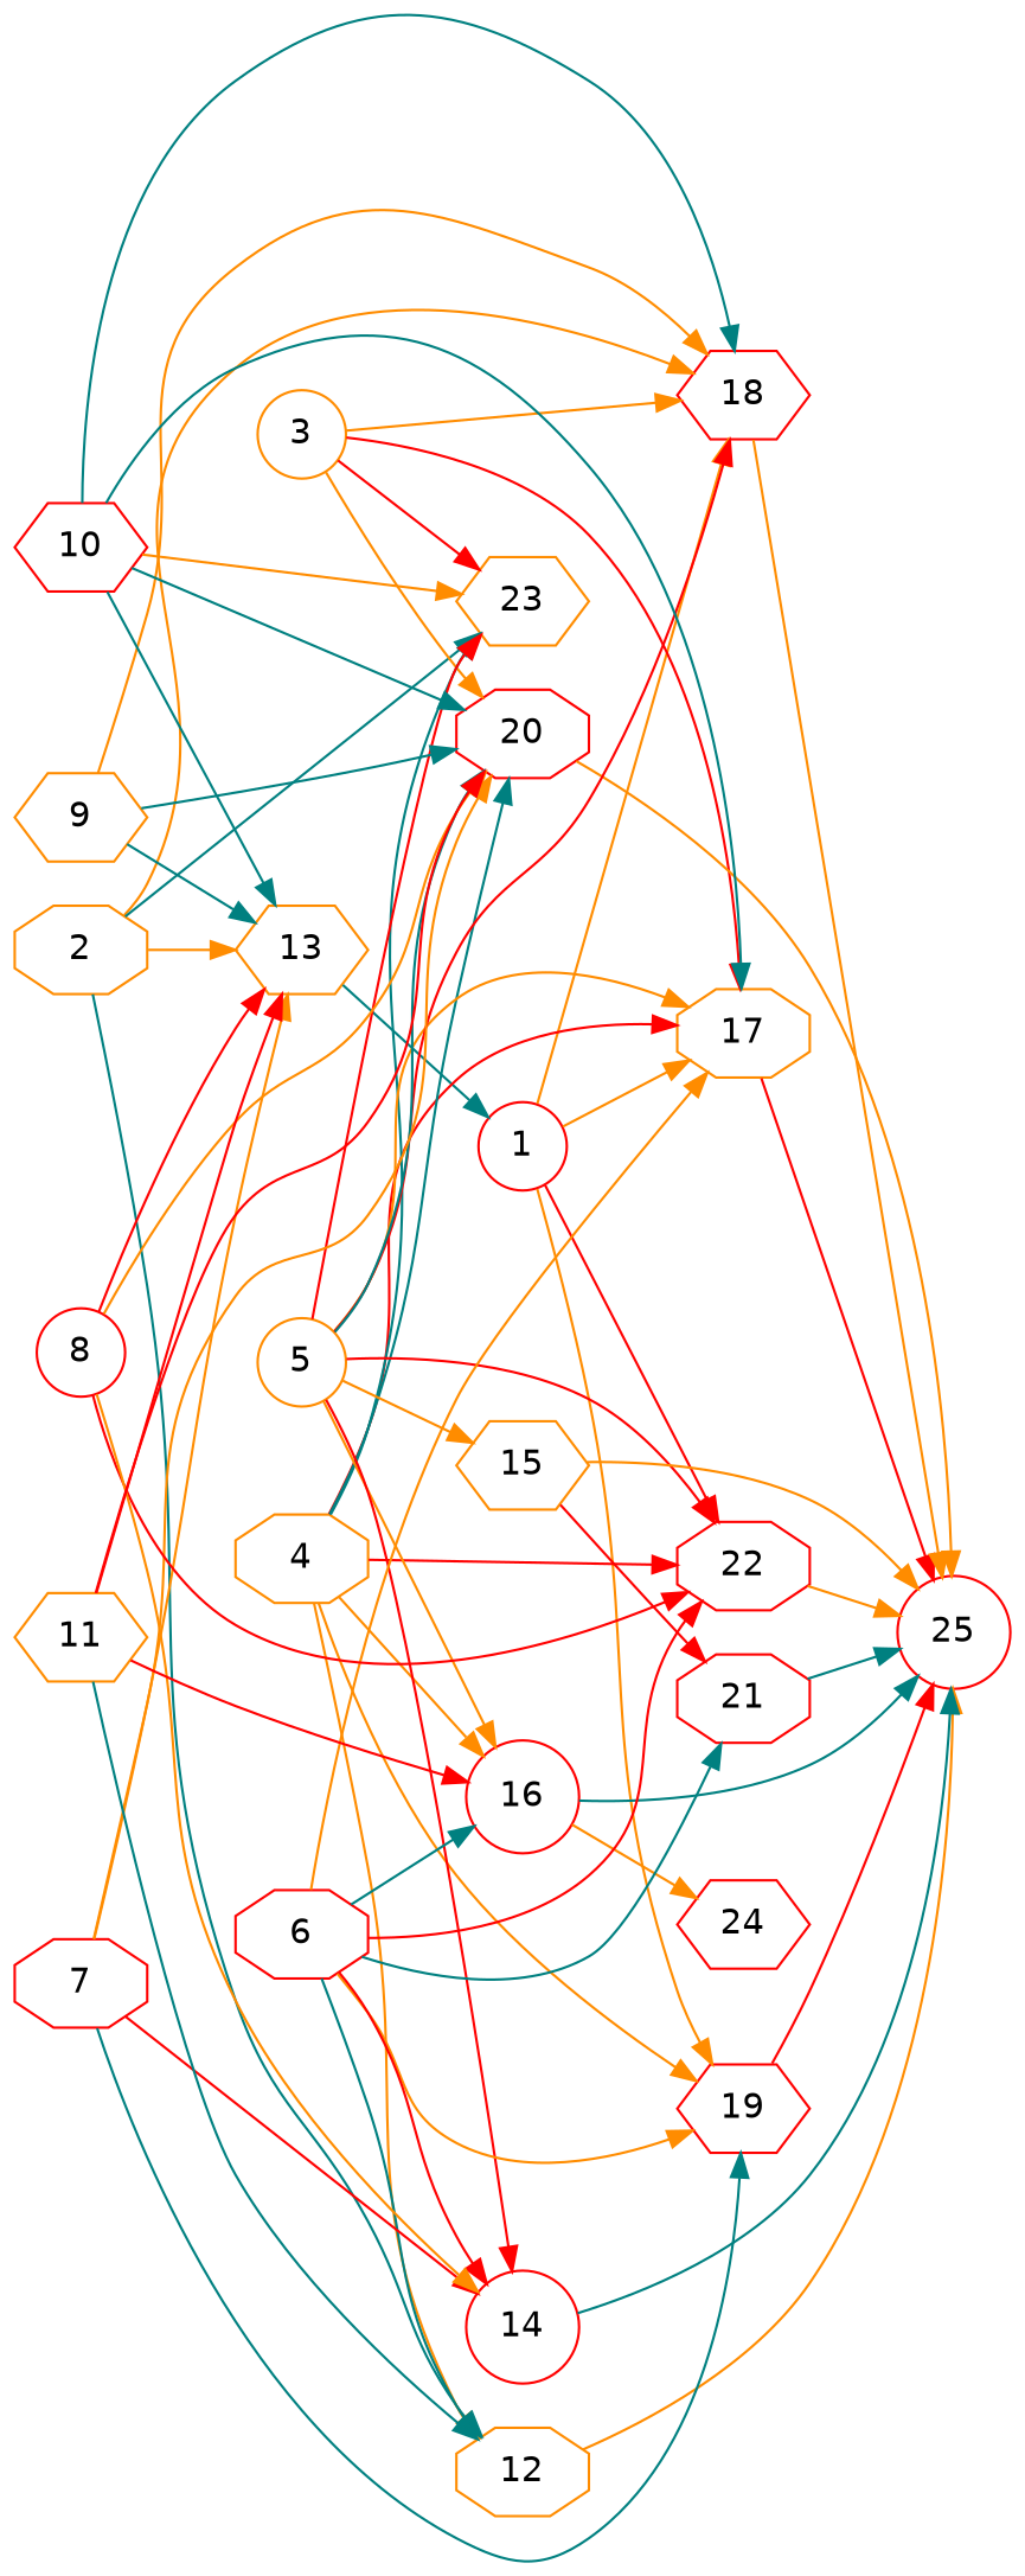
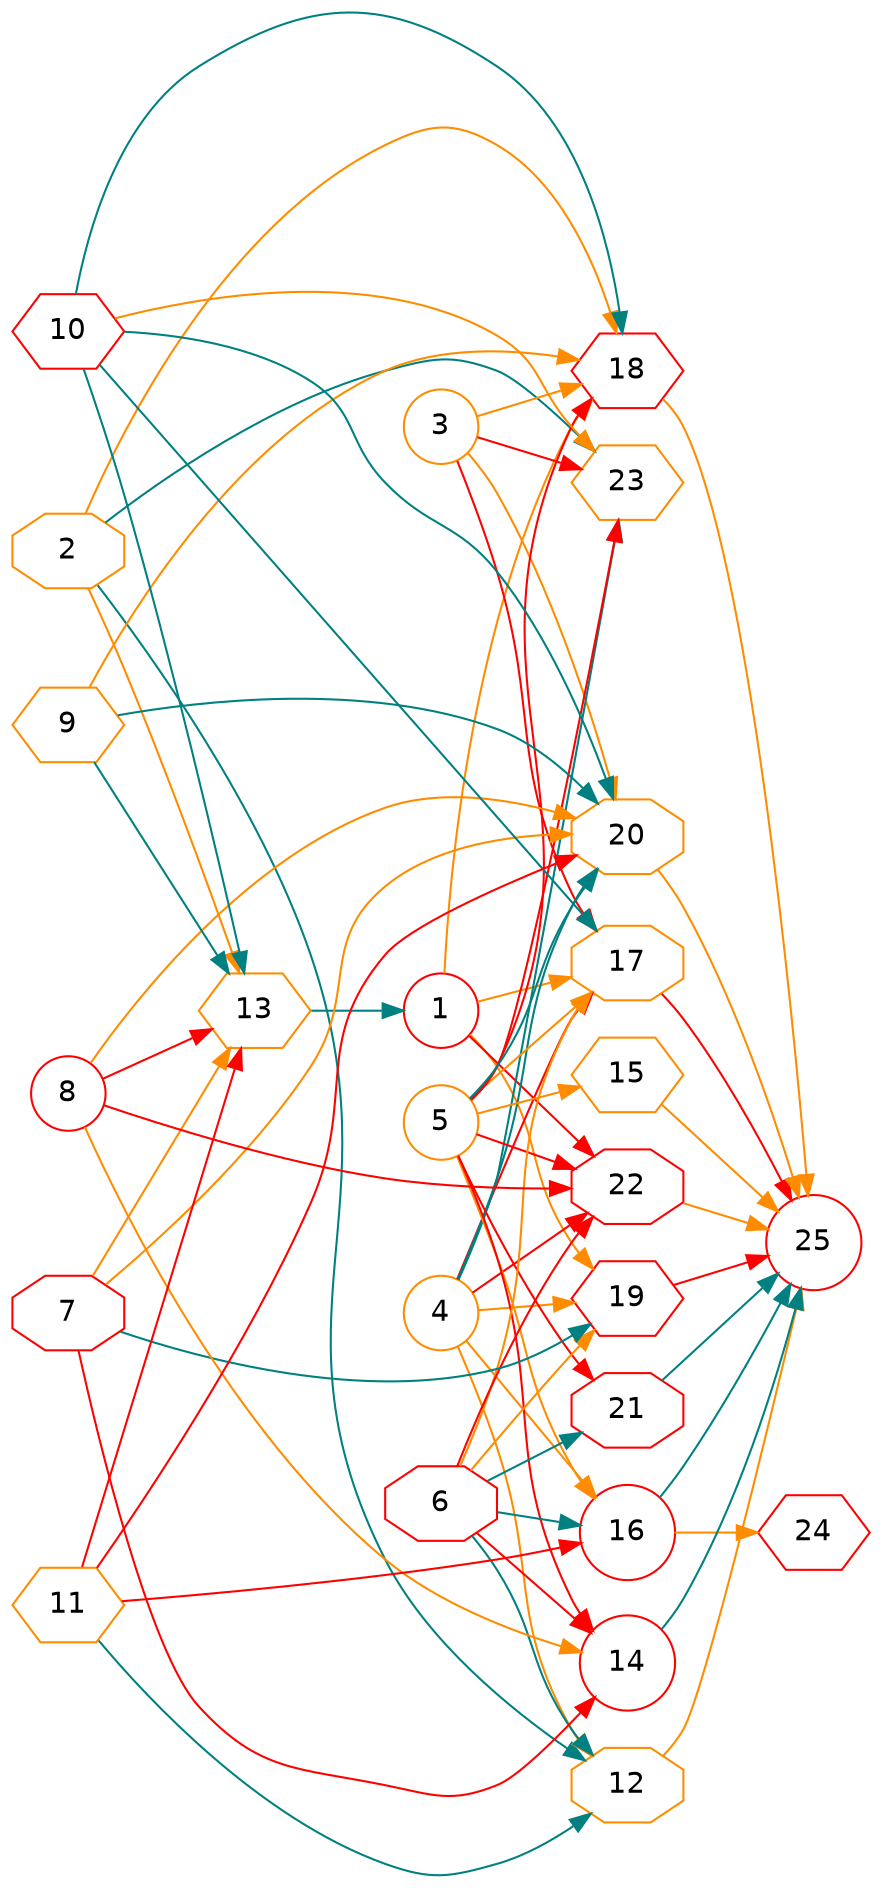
  digraph {
    fontname="DejaVu Sans"
    rankdir=LR
    node [alpha=0.04 color=red fontname="DejaVu Sans" shape=octagon]
    edge [color=darkorange fontname="DejaVu Sans"]
    1 [shape=circle]
    17 [alpha=0.09 color=darkorange]
    18 [shape=hexagon]
    19 [alpha=0.11 shape=hexagon]
    22 [alpha=0.17]
    13 [alpha=0.17 color=darkorange shape=hexagon]
    25 [alpha=0.09 shape=circle]
    2 [alpha=0.18 color=darkorange]
    12 [alpha=0.15 color=darkorange]
    23 [alpha=0.07 color=darkorange shape=hexagon]
    3 [alpha=0.01 color=darkorange shape=circle]
-   20 [alpha=0.08]
-   4 [alpha=0.09 color=darkorange]
+   20 [alpha=0.08 color=darkorange]
+   4 [alpha=0.09 color=darkorange shape=circle]
    16 [alpha=0.10 shape=circle]
    24 [alpha=0.11 shape=hexagon]
    5 [alpha=0.11 color=darkorange shape=circle]
    14 [alpha=0.19 shape=circle]
    15 [alpha=0.06 color=darkorange shape=hexagon]
    21 [alpha=0.00]
    6 [alpha=0.08]
    7
    8 [alpha=0.03 shape=circle]
    9 [alpha=0.12 color=darkorange shape=hexagon]
    10 [alpha=0.18 shape=hexagon]
    11 [color=darkorange shape=hexagon]
    1 -> 17
    1 -> 18
    1 -> 19
    1 -> 22 [color=red]
    17 -> 25 [color=red]
    18 -> 25
    19 -> 25 [color=red]
    22 -> 25
    13 -> 1 [color=teal]
    2 -> 18
    2 -> 13
    2 -> 12 [color=teal]
    2 -> 23 [color=teal]
    12 -> 25
    3 -> 17 [color=red]
    3 -> 18
    3 -> 23 [color=red]
    3 -> 20
    20 -> 25
    4 -> 17 [color=red]
    4 -> 19
    4 -> 22 [color=red]
    4 -> 12
    4 -> 23 [color=teal]
    4 -> 20 [color=teal]
    4 -> 16
    16 -> 25 [color=teal]
    16 -> 24
    5 -> 17
    5 -> 18 [color=red]
    5 -> 22 [color=red]
    5 -> 23 [color=red]
    5 -> 20 [color=teal]
    5 -> 16
    5 -> 14 [color=red]
    5 -> 15
-   15 -> 21 [color=red]
+   5 -> 21 [color=red]
    14 -> 25 [color=teal]
    15 -> 25
    21 -> 25 [color=teal]
    6 -> 17
    6 -> 19
    6 -> 22 [color=red]
    6 -> 12 [color=teal]
    6 -> 16 [color=teal]
    6 -> 14 [color=red]
    6 -> 21 [color=teal]
    7 -> 19 [color=teal]
    7 -> 13
    7 -> 20
    7 -> 14 [color=red]
    8 -> 22 [color=red]
    8 -> 13 [color=red]
    8 -> 20
    8 -> 14
    9 -> 18
    9 -> 13 [color=teal]
    9 -> 20 [color=teal]
    10 -> 17 [color=teal]
    10 -> 18 [color=teal]
    10 -> 13 [color=teal]
    10 -> 23
    10 -> 20 [color=teal]
    11 -> 13 [color=red]
    11 -> 12 [color=teal]
    11 -> 20 [color=red]
    11 -> 16 [color=red]
  }
